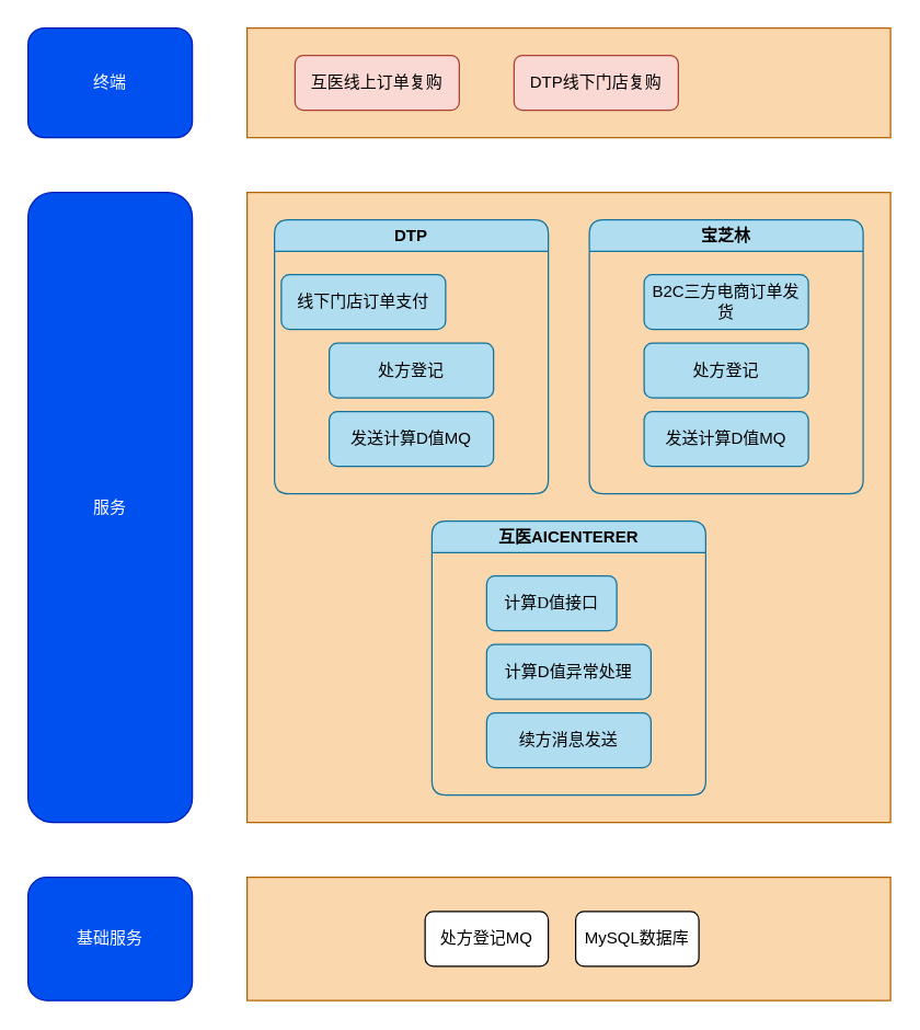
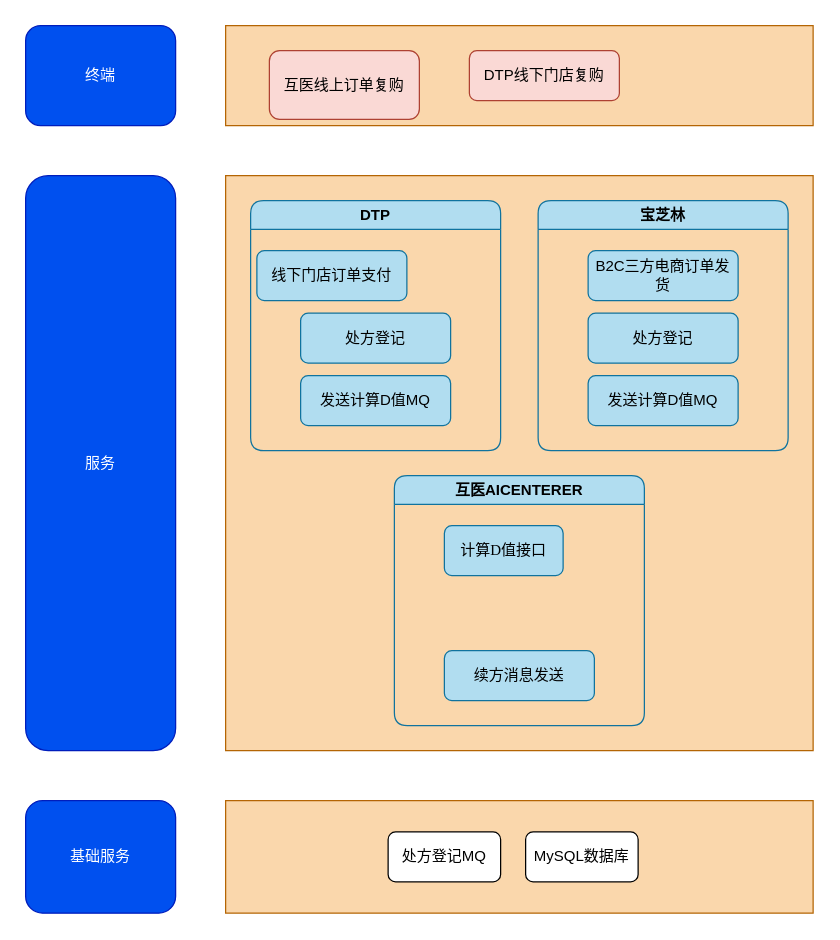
  <mxCell id="0" />
  <mxCell id="1" parent="0" />
  <mxCell id="2" value="终端" style="rounded=1;whiteSpace=wrap;html=1;fillColor=#0050ef;fontColor=#ffffff;strokeColor=#001DBC;" vertex="1" parent="1"><mxGeometry x="20" y="20" width="120" height="80" as="geometry" /></mxCell>
  <mxCell id="3" value="基础服务" style="rounded=1;whiteSpace=wrap;html=1;fillColor=#0050ef;fontColor=#ffffff;strokeColor=#001DBC;" vertex="1" parent="1"><mxGeometry x="20" y="640" width="120" height="90" as="geometry" /></mxCell>
  <mxCell id="4" value="服务" style="rounded=1;whiteSpace=wrap;html=1;fillColor=#0050ef;fontColor=#ffffff;strokeColor=#001DBC;" vertex="1" parent="1"><mxGeometry x="20" y="140" width="120" height="460" as="geometry" /></mxCell>
  <mxCell id="5" value="" style="rounded=0;whiteSpace=wrap;html=1;fillColor=#fad7ac;strokeColor=#b46504;" vertex="1" parent="1"><mxGeometry x="180" y="20" width="470" height="80" as="geometry" /></mxCell>
  <mxCell id="6" value="" style="rounded=0;whiteSpace=wrap;html=1;fillColor=#fad7ac;strokeColor=#b46504;" vertex="1" parent="1"><mxGeometry x="180" y="140" width="470" height="460" as="geometry" /></mxCell>
  <mxCell id="7" value="" style="rounded=0;whiteSpace=wrap;html=1;fillColor=#fad7ac;strokeColor=#b46504;" vertex="1" parent="1"><mxGeometry x="180" y="640" width="470" height="90" as="geometry" /></mxCell>
- <mxCell id="8" value="互医线上订单复购" style="rounded=1;whiteSpace=wrap;html=1;fillColor=#fad9d5;strokeColor=#ae4132;" vertex="1" parent="1"><mxGeometry x="215" y="40" width="120" height="40" as="geometry" /></mxCell>
+ <mxCell id="8" value="互医线上订单复购" style="rounded=1;whiteSpace=wrap;html=1;fillColor=#fad9d5;strokeColor=#ae4132;" vertex="1" parent="1"><mxGeometry x="215" y="40" width="120" height="55" as="geometry" /></mxCell>
  <mxCell id="9" value="DTP线下门店复购" style="rounded=1;whiteSpace=wrap;html=1;fillColor=#fad9d5;strokeColor=#ae4132;" vertex="1" parent="1"><mxGeometry x="375" y="40" width="120" height="40" as="geometry" /></mxCell>
  <mxCell id="10" value="处方登记MQ" style="rounded=1;whiteSpace=wrap;html=1;" vertex="1" parent="1"><mxGeometry x="310" y="665" width="90" height="40" as="geometry" /></mxCell>
  <mxCell id="11" value="MySQL数据库" style="rounded=1;whiteSpace=wrap;html=1;" vertex="1" parent="1"><mxGeometry x="420" y="665" width="90" height="40" as="geometry" /></mxCell>
  <mxCell id="12" value="DTP" style="swimlane;whiteSpace=wrap;html=1;rounded=1;fillColor=#b1ddf0;strokeColor=#10739e;" vertex="1" parent="1"><mxGeometry x="200" y="160" width="200" height="200" as="geometry" /></mxCell>
  <mxCell id="13" value="线下门店订单支付" style="rounded=1;whiteSpace=wrap;html=1;fillColor=#b1ddf0;strokeColor=#10739e;" vertex="1" parent="12"><mxGeometry x="5" y="40" width="120" height="40" as="geometry" /></mxCell>
  <mxCell id="14" value="处方登记" style="rounded=1;whiteSpace=wrap;html=1;fillColor=#b1ddf0;strokeColor=#10739e;" vertex="1" parent="12"><mxGeometry x="40" y="90" width="120" height="40" as="geometry" /></mxCell>
  <mxCell id="15" value="发送计算D值MQ" style="rounded=1;whiteSpace=wrap;html=1;fillColor=#b1ddf0;strokeColor=#10739e;" vertex="1" parent="12"><mxGeometry x="40" y="140" width="120" height="40" as="geometry" /></mxCell>
  <mxCell id="16" value="宝芝林" style="swimlane;whiteSpace=wrap;html=1;rounded=1;fillColor=#b1ddf0;strokeColor=#10739e;" vertex="1" parent="1"><mxGeometry x="430" y="160" width="200" height="200" as="geometry" /></mxCell>
  <mxCell id="17" value="B2C三方电商订单发货" style="rounded=1;whiteSpace=wrap;html=1;fillColor=#b1ddf0;strokeColor=#10739e;" vertex="1" parent="16"><mxGeometry x="40" y="40" width="120" height="40" as="geometry" /></mxCell>
  <mxCell id="18" value="处方登记" style="rounded=1;whiteSpace=wrap;html=1;fillColor=#b1ddf0;strokeColor=#10739e;" vertex="1" parent="16"><mxGeometry x="40" y="90" width="120" height="40" as="geometry" /></mxCell>
  <mxCell id="19" value="发送计算D值MQ" style="rounded=1;whiteSpace=wrap;html=1;fillColor=#b1ddf0;strokeColor=#10739e;" vertex="1" parent="16"><mxGeometry x="40" y="140" width="120" height="40" as="geometry" /></mxCell>
  <mxCell id="20" value="互医AICENTERER" style="swimlane;whiteSpace=wrap;html=1;rounded=1;fillColor=#b1ddf0;strokeColor=#10739e;" vertex="1" parent="1"><mxGeometry x="315" y="380" width="200" height="200" as="geometry" /></mxCell>
  <mxCell id="21" value="&lt;p class=&quot;MsoNormal&quot;&gt;&lt;font face=&quot;宋体&quot;&gt;计算&lt;/font&gt;&lt;font face=&quot;宋体&quot;&gt;D值接口&lt;/font&gt;&lt;/p&gt;" style="rounded=1;whiteSpace=wrap;html=1;fillColor=#b1ddf0;strokeColor=#10739e;" vertex="1" parent="20"><mxGeometry x="40" y="40" width="95" height="40" as="geometry" /></mxCell>
  <mxCell id="22" value="&lt;p class=&quot;MsoNormal&quot;&gt;续方消息发送&lt;/p&gt;" style="rounded=1;whiteSpace=wrap;html=1;fillColor=#b1ddf0;strokeColor=#10739e;" vertex="1" parent="20"><mxGeometry x="40" y="140" width="120" height="40" as="geometry" /></mxCell>
- <mxCell id="23" value="计算D值异常处理" style="rounded=1;whiteSpace=wrap;html=1;fillColor=#b1ddf0;strokeColor=#10739e;" vertex="1" parent="20"><mxGeometry x="40" y="90" width="120" height="40" as="geometry" /></mxCell>
